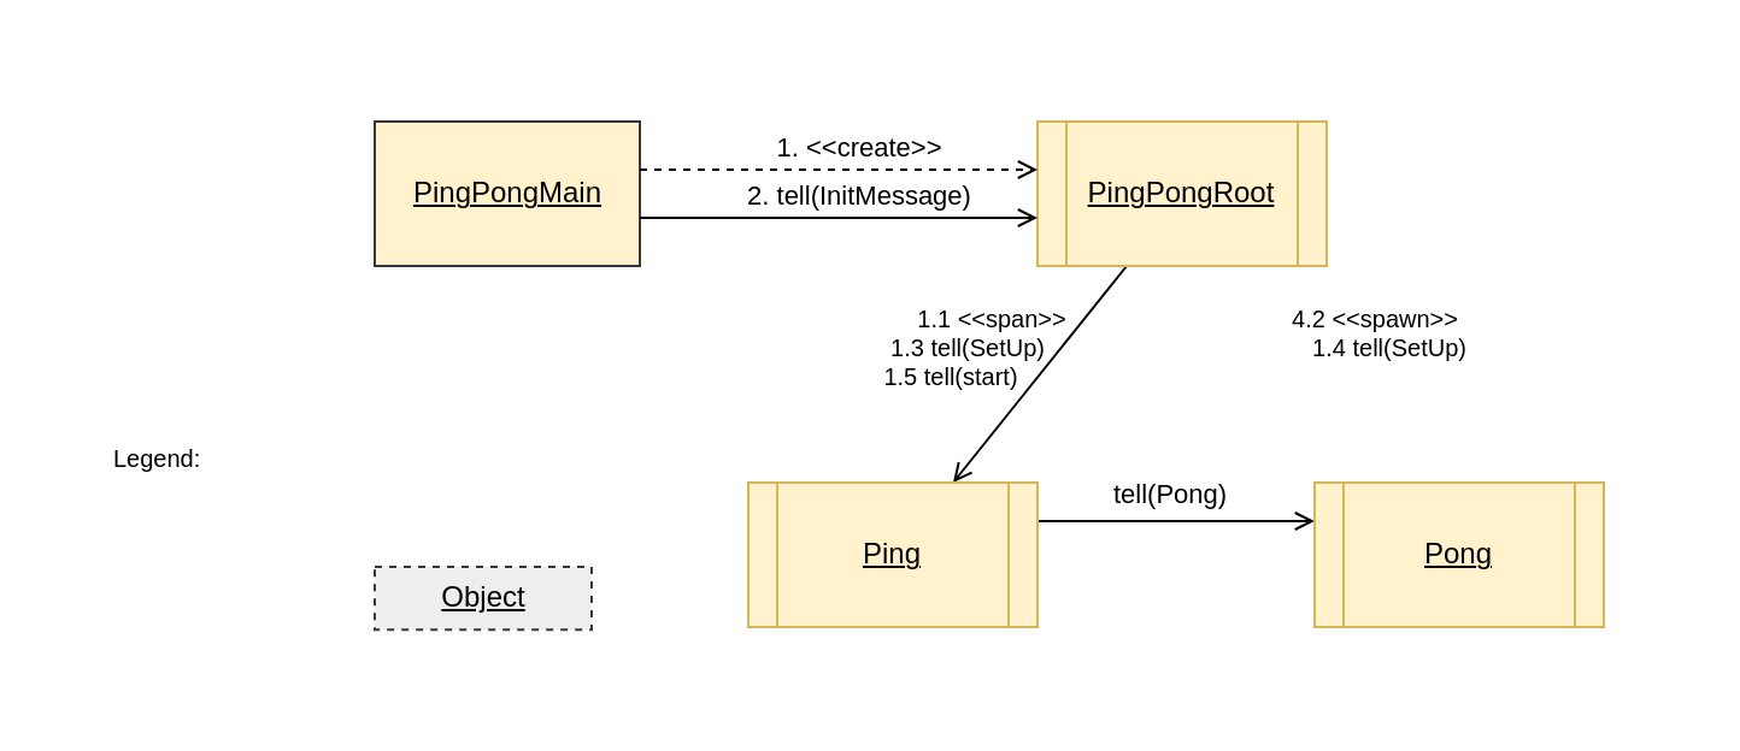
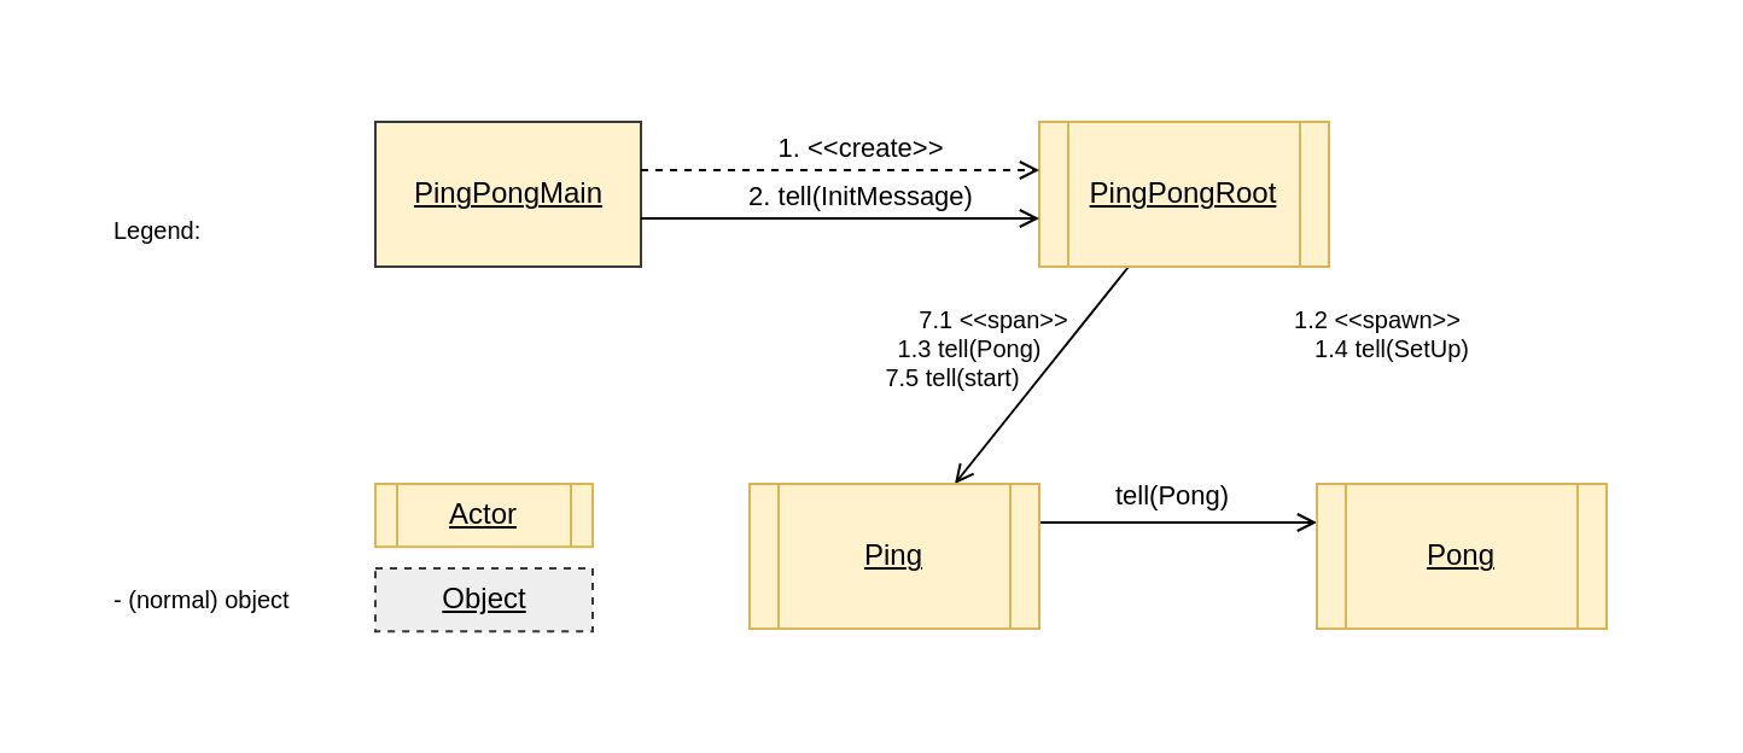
  <mxCell id="0" />
  <mxCell id="1" parent="0" />
  <mxCell id="2" value="" style="rounded=0;whiteSpace=wrap;html=1;strokeColor=#FFFFFF;fillColor=#FFFFFF;" vertex="1" parent="1"><mxGeometry x="20" y="20" width="680" height="270" as="geometry" /></mxCell>
  <mxCell id="3" style="rounded=0;orthogonalLoop=1;jettySize=auto;html=1;endArrow=open;endFill=0;strokeColor=#000000;" parent="1" edge="1"><mxGeometry relative="1" as="geometry"><mxPoint x="467" y="110" as="sourcePoint" /><mxPoint x="395" y="200" as="targetPoint" /><Array as="points"><mxPoint x="427" y="160" /></Array></mxGeometry></mxCell>
  <mxCell id="4" value="&lt;u&gt;PingPongRoot&lt;/u&gt;" style="shape=process;whiteSpace=wrap;html=1;backgroundOutline=1;fillColor=#fff2cc;strokeColor=#d6b656;" parent="1" vertex="1"><mxGeometry x="430" y="50" width="120" height="60" as="geometry" /></mxCell>
  <mxCell id="5" value="tell(Pong)" style="edgeStyle=none;rounded=0;orthogonalLoop=1;jettySize=auto;html=1;entryX=0;entryY=0.25;entryDx=0;entryDy=0;exitX=1;exitY=0.25;exitDx=0;exitDy=0;endArrow=open;endFill=0;strokeColor=#000000;" parent="1" edge="1"><mxGeometry x="-0.043" y="11" relative="1" as="geometry"><mxPoint x="430" y="216" as="sourcePoint" /><mxPoint x="545" y="216" as="targetPoint" /><mxPoint as="offset" /></mxGeometry></mxCell>
  <mxCell id="6" value="&lt;u&gt;Ping&lt;/u&gt;" style="shape=process;whiteSpace=wrap;html=1;backgroundOutline=1;fillColor=#fff2cc;strokeColor=#d6b656;" parent="1" vertex="1"><mxGeometry x="310" y="200" width="120" height="60" as="geometry" /></mxCell>
  <mxCell id="7" value="&lt;u&gt;Pong&lt;/u&gt;" style="shape=process;whiteSpace=wrap;html=1;backgroundOutline=1;fillColor=#fff2cc;strokeColor=#d6b656;" parent="1" vertex="1"><mxGeometry x="545" y="200" width="120" height="60" as="geometry" /></mxCell>
  <mxCell id="8" value="&lt;u&gt;PingPongMain&lt;/u&gt;" style="html=1;fillColor=#fff2cc;strokeColor=#36393d;" parent="1" vertex="1"><mxGeometry x="155" y="50" width="110" height="60" as="geometry" /></mxCell>
  <mxCell id="9" value="" style="group;" parent="1" vertex="1" connectable="0"><mxGeometry x="35" y="200" width="210" height="70" as="geometry" /></mxCell>
  <mxCell id="10" value="&lt;u&gt;Object&lt;/u&gt;" style="html=1;fillColor=#eeeeee;strokeColor=#36393d;dashed=1;" parent="9" vertex="1"><mxGeometry x="120" y="35" width="90" height="26.093" as="geometry" /></mxCell>
- <mxCell id="12" value="&lt;div style=&quot;font-size: 10px;&quot;&gt;1.1 &amp;lt;&amp;lt;span&amp;gt;&amp;gt;&lt;/div&gt;" style="text;html=1;resizable=0;autosize=1;align=center;verticalAlign=middle;points=[];fillColor=none;strokeColor=none;rounded=0;fontSize=10;" parent="1" vertex="1"><mxGeometry x="371" y="122" width="80" height="20" as="geometry" /></mxCell>
- <mxCell id="13" value="&lt;div style=&quot;font-size: 10px;&quot;&gt;1.3 tell(SetUp)&lt;/div&gt;" style="text;html=1;resizable=0;autosize=1;align=center;verticalAlign=middle;points=[];fillColor=none;strokeColor=none;rounded=0;fontSize=10;" parent="1" vertex="1"><mxGeometry x="361" y="134" width="80" height="20" as="geometry" /></mxCell>
- <mxCell id="14" value="&lt;div style=&quot;font-size: 10px;&quot;&gt;1.5 tell(start)&lt;/div&gt;" style="text;html=1;resizable=0;autosize=1;align=center;verticalAlign=middle;points=[];fillColor=none;strokeColor=none;rounded=0;fontSize=10;" parent="1" vertex="1"><mxGeometry x="359" y="146" width="70" height="20" as="geometry" /></mxCell>
- <mxCell id="15" value="Legend:" style="text;html=1;resizable=0;autosize=1;align=left;verticalAlign=middle;points=[];fillColor=none;strokeColor=none;rounded=0;fontSize=10;" parent="1" vertex="1"><mxGeometry x="45" y="180" width="50" height="20" as="geometry" /></mxCell>
- <mxCell id="17" value="&lt;div&gt;4.2 &amp;lt;&amp;lt;spawn&amp;gt;&amp;gt;&lt;/div&gt;" style="text;html=1;resizable=0;autosize=1;align=center;verticalAlign=middle;points=[];fillColor=none;strokeColor=none;rounded=0;fontSize=10;" parent="1" vertex="1"><mxGeometry x="530" y="122" width="80" height="20" as="geometry" /></mxCell>
+ <mxCell id="11" value="&lt;u&gt;Actor&lt;/u&gt;" style="shape=process;whiteSpace=wrap;html=1;backgroundOutline=1;fillColor=#fff2cc;strokeColor=#d6b656;" parent="9" vertex="1"><mxGeometry x="120" width="90" height="26.093" as="geometry" /></mxCell>
+ <mxCell id="12" value="&lt;div style=&quot;font-size: 10px;&quot;&gt;7.1 &amp;lt;&amp;lt;span&amp;gt;&amp;gt;&lt;/div&gt;" style="text;html=1;resizable=0;autosize=1;align=center;verticalAlign=middle;points=[];fillColor=none;strokeColor=none;rounded=0;fontSize=10;" parent="1" vertex="1"><mxGeometry x="371" y="122" width="80" height="20" as="geometry" /></mxCell>
+ <mxCell id="13" value="&lt;div style=&quot;font-size: 10px;&quot;&gt;1.3 tell(Pong)&lt;/div&gt;" style="text;html=1;resizable=0;autosize=1;align=center;verticalAlign=middle;points=[];fillColor=none;strokeColor=none;rounded=0;fontSize=10;" parent="1" vertex="1"><mxGeometry x="361" y="134" width="80" height="20" as="geometry" /></mxCell>
+ <mxCell id="14" value="&lt;div style=&quot;font-size: 10px;&quot;&gt;7.5 tell(start)&lt;/div&gt;" style="text;html=1;resizable=0;autosize=1;align=center;verticalAlign=middle;points=[];fillColor=none;strokeColor=none;rounded=0;fontSize=10;" parent="1" vertex="1"><mxGeometry x="359" y="146" width="70" height="20" as="geometry" /></mxCell>
+ <mxCell id="15" value="Legend:" style="text;html=1;resizable=0;autosize=1;align=left;verticalAlign=middle;points=[];fillColor=none;strokeColor=none;rounded=0;fontSize=10;" parent="1" vertex="1"><mxGeometry x="45" y="85" width="50" height="20" as="geometry" /></mxCell>
+ <mxCell id="16" value="&lt;div&gt;- (normal) object&lt;br&gt;&lt;/div&gt;" style="text;html=1;resizable=0;autosize=1;align=left;verticalAlign=middle;points=[];fillColor=none;strokeColor=none;rounded=0;fontSize=10;" parent="1" vertex="1"><mxGeometry x="45" y="238" width="90" height="20" as="geometry" /></mxCell>
+ <mxCell id="17" value="&lt;div&gt;1.2 &amp;lt;&amp;lt;spawn&amp;gt;&amp;gt;&lt;/div&gt;" style="text;html=1;resizable=0;autosize=1;align=center;verticalAlign=middle;points=[];fillColor=none;strokeColor=none;rounded=0;fontSize=10;" parent="1" vertex="1"><mxGeometry x="530" y="122" width="80" height="20" as="geometry" /></mxCell>
  <mxCell id="18" value="&lt;div style=&quot;font-size: 10px&quot;&gt;1.4 tell(SetUp)&lt;/div&gt;" style="text;html=1;resizable=0;autosize=1;align=center;verticalAlign=middle;points=[];fillColor=none;strokeColor=none;rounded=0;fontSize=10;" parent="1" vertex="1"><mxGeometry x="536" y="134" width="80" height="20" as="geometry" /></mxCell>
  <mxCell id="19" style="edgeStyle=orthogonalEdgeStyle;rounded=0;orthogonalLoop=1;jettySize=auto;html=1;exitX=1;exitY=0.5;exitDx=0;exitDy=0;entryX=0;entryY=0.5;entryDx=0;entryDy=0;dashed=1;endArrow=open;endFill=0;strokeColor=#000000;" parent="1" edge="1"><mxGeometry relative="1" as="geometry"><mxPoint x="265" y="70" as="sourcePoint" /><mxPoint x="430" y="70" as="targetPoint" /><Array as="points"><mxPoint x="355" y="70" /><mxPoint x="355" y="70" /></Array></mxGeometry></mxCell>
  <mxCell id="20" value="&lt;div style=&quot;text-align: left&quot;&gt;1. &amp;lt;&amp;lt;create&amp;gt;&amp;gt;&lt;br&gt;&lt;/div&gt;" style="edgeLabel;html=1;align=center;verticalAlign=middle;resizable=0;points=[];" parent="19" vertex="1" connectable="0"><mxGeometry x="0.212" y="-2" relative="1" as="geometry"><mxPoint x="-10" y="-12" as="offset" /></mxGeometry></mxCell>
  <mxCell id="21" style="edgeStyle=orthogonalEdgeStyle;rounded=0;orthogonalLoop=1;jettySize=auto;html=1;exitX=1;exitY=0.5;exitDx=0;exitDy=0;entryX=0;entryY=0.5;entryDx=0;entryDy=0;endArrow=open;endFill=0;strokeColor=#000000;" parent="1" edge="1"><mxGeometry relative="1" as="geometry"><mxPoint x="265" y="90" as="sourcePoint" /><mxPoint x="430" y="90" as="targetPoint" /><Array as="points"><mxPoint x="385" y="90" /><mxPoint x="385" y="90" /></Array></mxGeometry></mxCell>
  <mxCell id="22" value="&lt;div style=&quot;text-align: left&quot;&gt;2. tell(InitMessage)&lt;br&gt;&lt;/div&gt;" style="edgeLabel;html=1;align=center;verticalAlign=middle;resizable=0;points=[];" parent="21" vertex="1" connectable="0"><mxGeometry x="0.212" y="-2" relative="1" as="geometry"><mxPoint x="-10" y="-12" as="offset" /></mxGeometry></mxCell>
